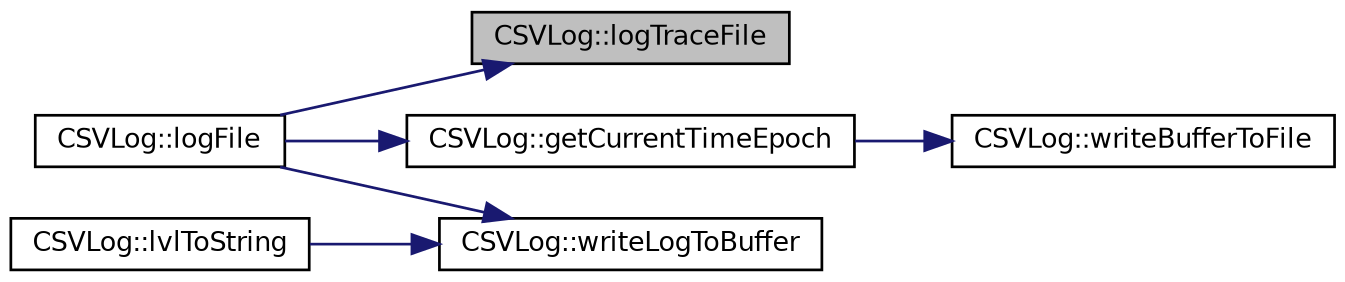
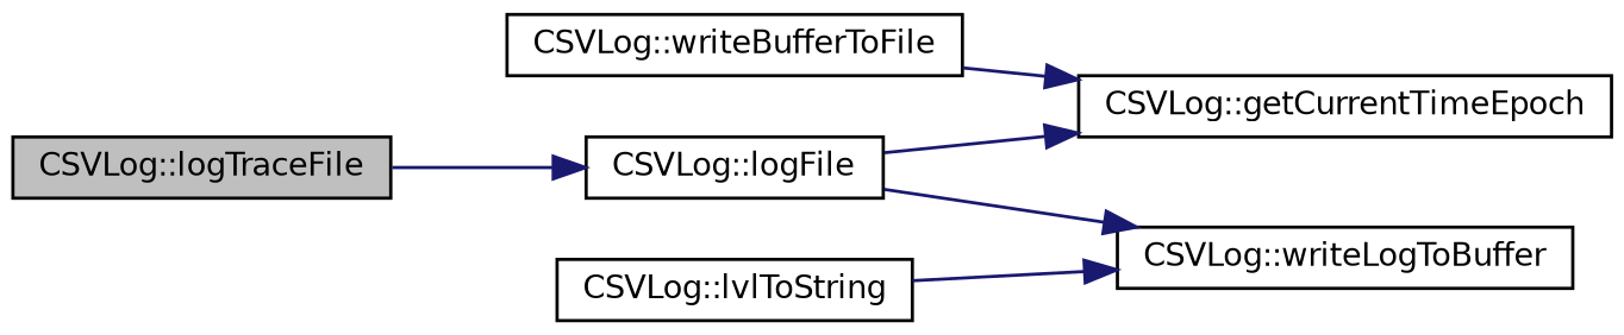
  digraph {
    rankdir=LR
    node [color=black fillcolor=white fontname=Helvetica fontsize=10 shape=record style=filled]
    edge [color=midnightblue fontname=Helvetica fontsize=10 labelfontname=Helvetica labelfontsize=10 style=solid]
    n1 [fillcolor=grey75 fontcolor=black height=0.2 label="CSVLog::logTraceFile" width=0.4]
    n2 [height=0.2 label="CSVLog::logFile" width=0.4]
    n3 [height=0.2 label="CSVLog::getCurrentTimeEpoch" width=0.4]
    n4 [height=0.2 label="CSVLog::writeLogToBuffer" width=0.4]
    n5 [height=0.2 label="CSVLog::writeBufferToFile" width=0.4]
    n6 [height=0.2 label="CSVLog::lvlToString" width=0.4]
-   n2 -> n1
+   n1 -> n2
    n2 -> n3
    n2 -> n4
-   n3 -> n5
+   n5 -> n3
    n6 -> n4
  }
